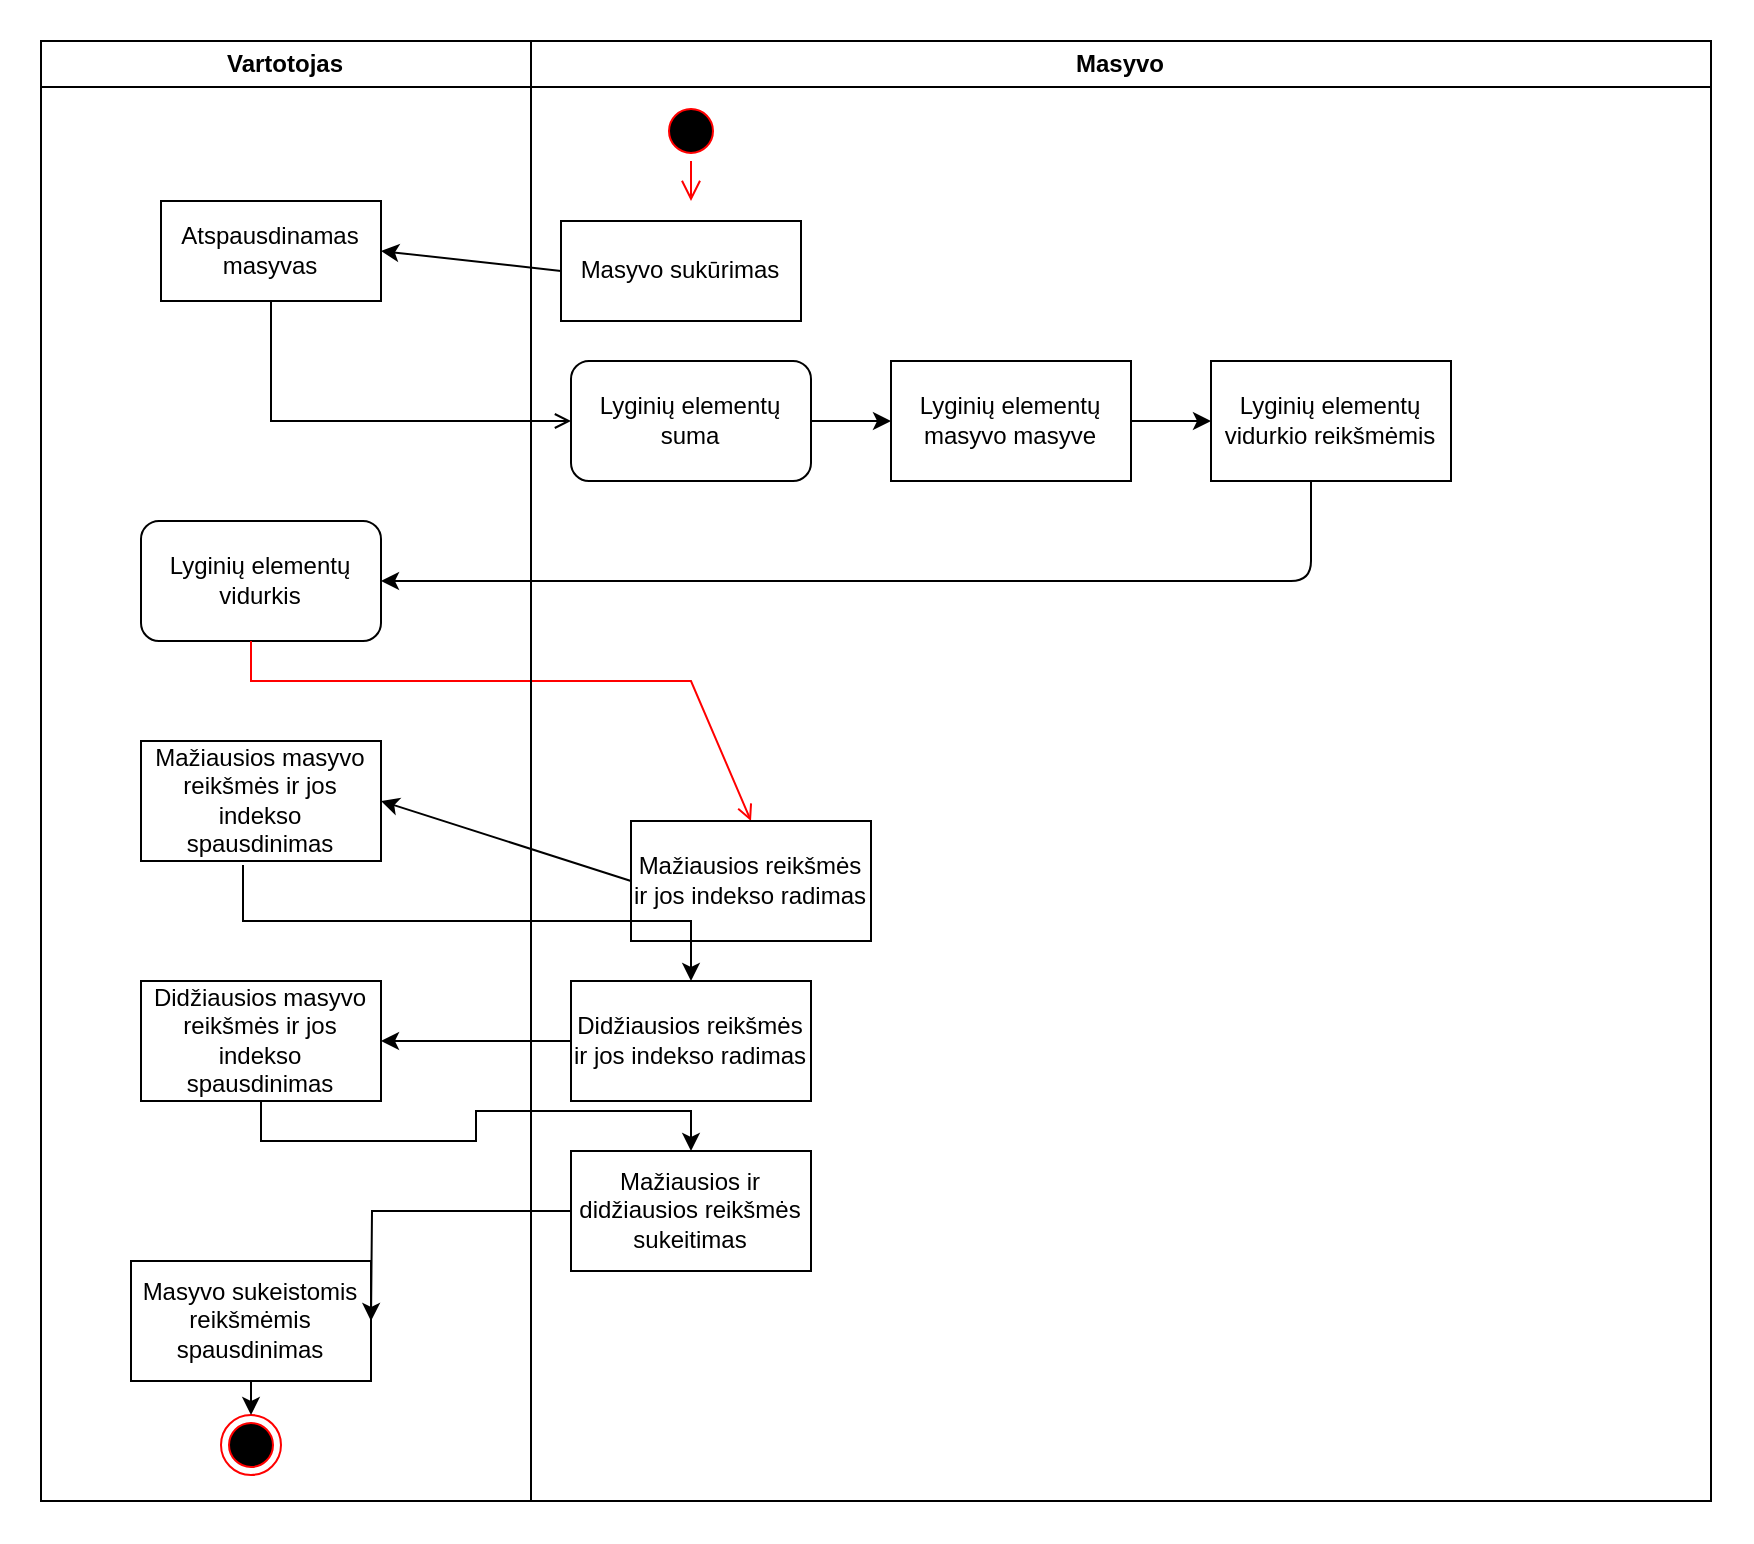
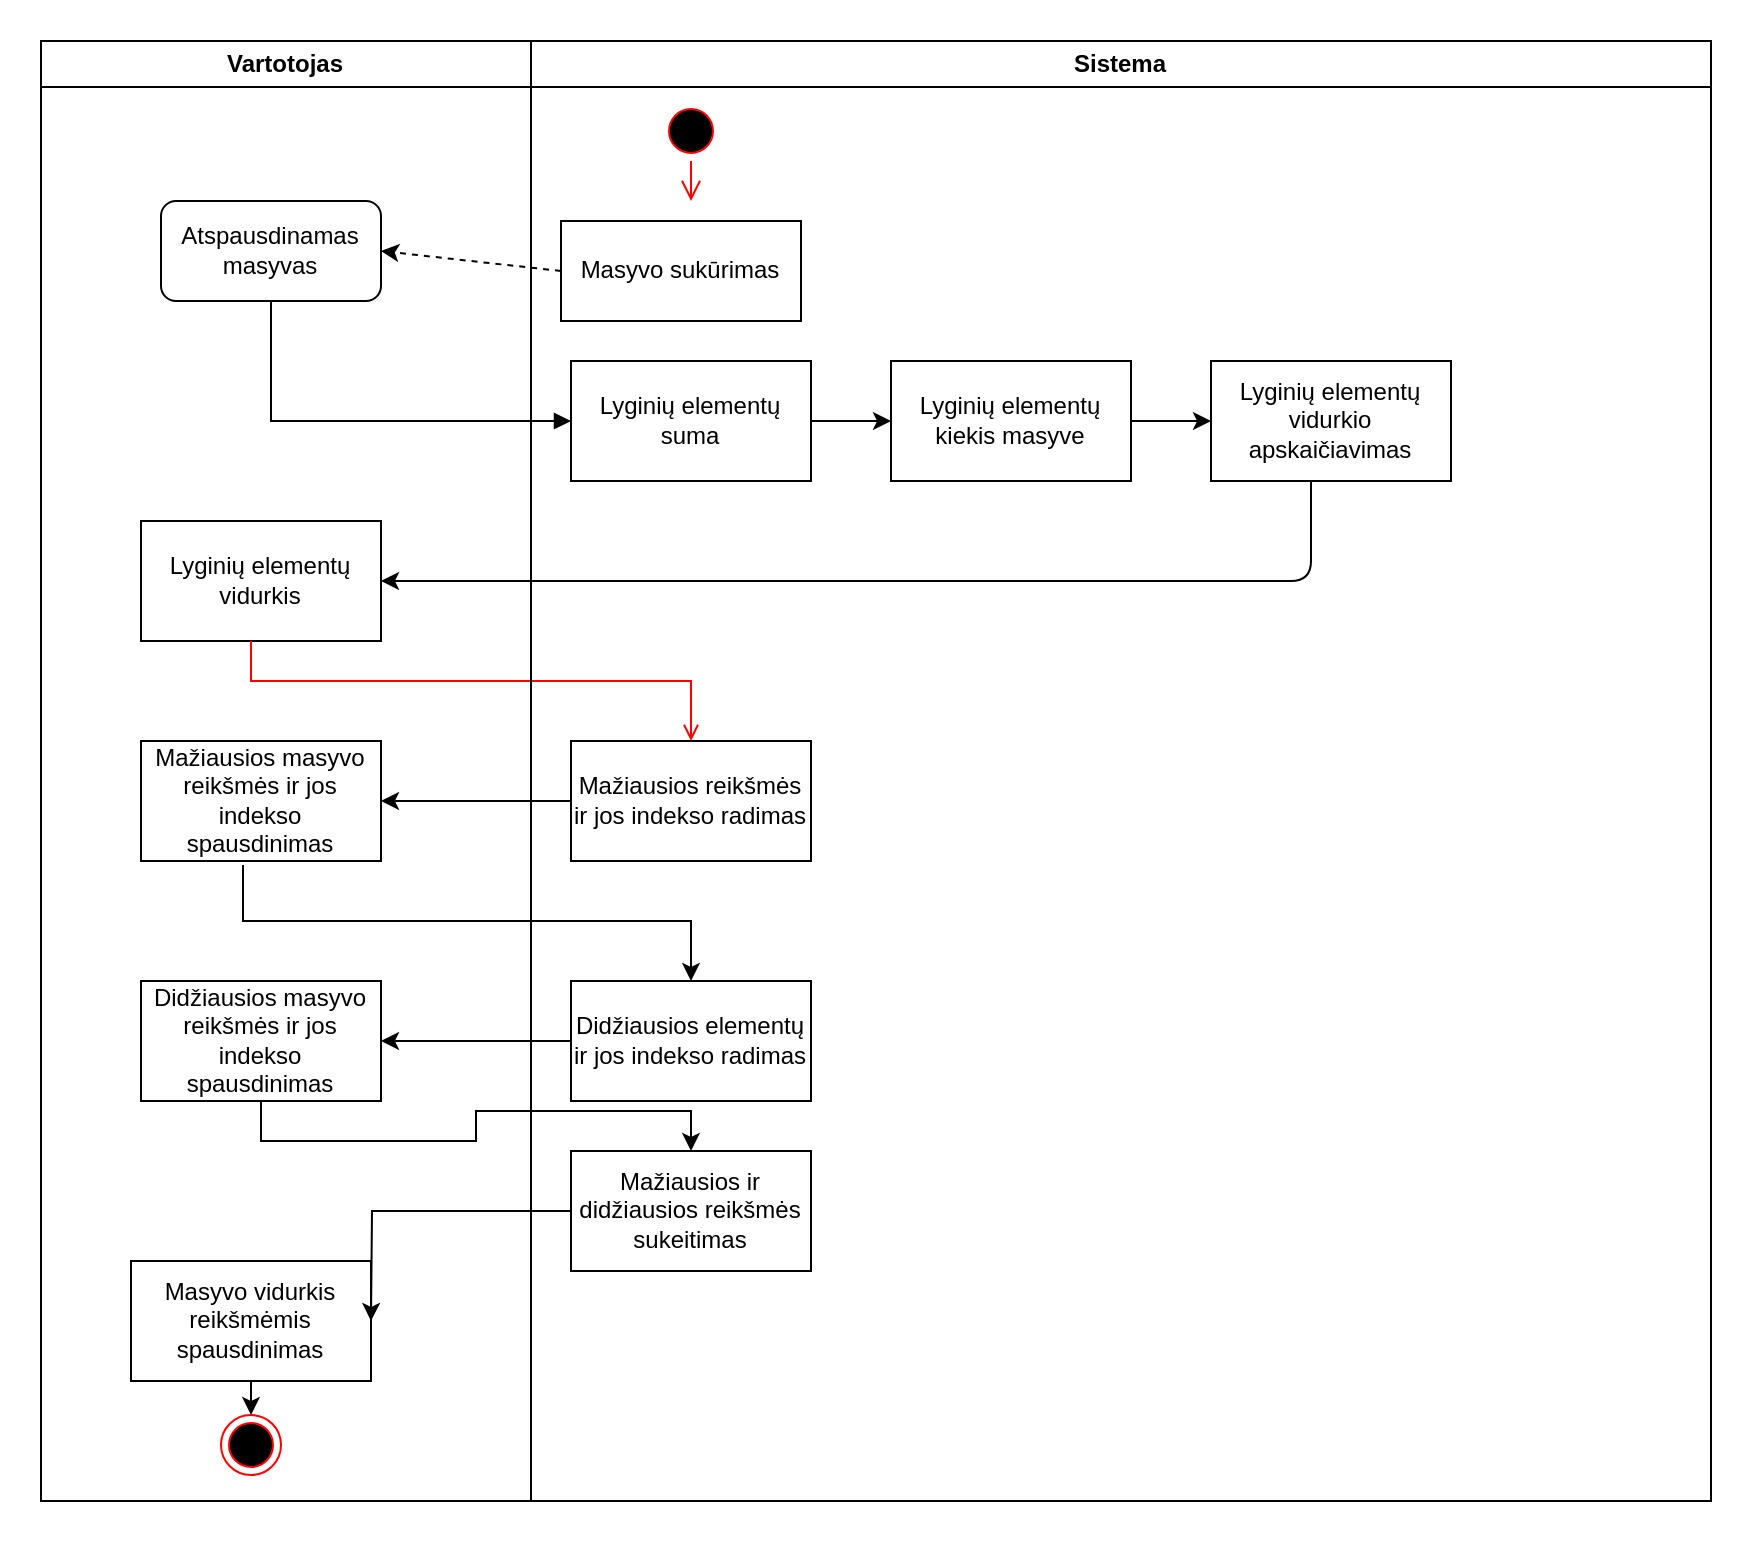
  <mxCell id="0" />
  <mxCell id="1" parent="0" />
  <mxCell id="2" value="Vartotojas" style="swimlane;whiteSpace=wrap" parent="1" vertex="1"><mxGeometry x="20" y="20" width="245" height="730" as="geometry" /></mxCell>
- <mxCell id="3" value="Atspausdinamas masyvas" style="whiteSpace=wrap;" parent="2" vertex="1"><mxGeometry x="60" y="80" width="110" height="50" as="geometry" /></mxCell>
- <mxCell id="4" value="Lyginių elementų vidurkis" style="whiteSpace=wrap;html=1;rounded=1;" parent="2" vertex="1"><mxGeometry x="50" y="240" width="120" height="60" as="geometry" /></mxCell>
+ <mxCell id="3" value="Atspausdinamas masyvas" style="whiteSpace=wrap;rounded=1;" parent="2" vertex="1"><mxGeometry x="60" y="80" width="110" height="50" as="geometry" /></mxCell>
+ <mxCell id="4" value="Lyginių elementų vidurkis" style="rounded=0;whiteSpace=wrap;html=1;" parent="2" vertex="1"><mxGeometry x="50" y="240" width="120" height="60" as="geometry" /></mxCell>
  <mxCell id="5" value="Mažiausios masyvo reikšmės ir jos indekso spausdinimas" style="rounded=0;whiteSpace=wrap;html=1;" parent="2" vertex="1"><mxGeometry x="50" y="350" width="120" height="60" as="geometry" /></mxCell>
  <mxCell id="6" value="" style="endArrow=open;strokeColor=#FF0000;endFill=1;rounded=0;entryX=0.5;entryY=0;entryDx=0;entryDy=0;" parent="2" edge="1" target="14"><mxGeometry relative="1" as="geometry"><mxPoint x="105" y="300" as="sourcePoint" /><mxPoint x="105" y="320" as="targetPoint" /><Array as="points"><mxPoint x="105" y="320" /><mxPoint x="325" y="320" /></Array></mxGeometry></mxCell>
  <mxCell id="7" value="" style="ellipse;shape=endState;fillColor=#000000;strokeColor=#ff0000" parent="2" vertex="1"><mxGeometry x="90" y="687" width="30" height="30" as="geometry" /></mxCell>
- <mxCell id="8" value="Masyvo" style="swimlane;whiteSpace=wrap" parent="1" vertex="1"><mxGeometry x="265" y="20" width="590" height="730" as="geometry" /></mxCell>
- <mxCell id="9" value="Lyginių elementų suma" style="whiteSpace=wrap;html=1;rounded=1;" parent="8" vertex="1"><mxGeometry x="20" y="160" width="120" height="60" as="geometry" /></mxCell>
- <mxCell id="10" value="Lyginių elementų masyvo masyve" style="rounded=0;whiteSpace=wrap;html=1;" parent="8" vertex="1"><mxGeometry x="180" y="160" width="120" height="60" as="geometry" /></mxCell>
- <mxCell id="11" value="Lyginių elementų vidurkio reikšmėmis" style="rounded=0;whiteSpace=wrap;html=1;" parent="8" vertex="1"><mxGeometry x="340" y="160" width="120" height="60" as="geometry" /></mxCell>
+ <mxCell id="8" value="Sistema" style="swimlane;whiteSpace=wrap" parent="1" vertex="1"><mxGeometry x="265" y="20" width="590" height="730" as="geometry" /></mxCell>
+ <mxCell id="9" value="Lyginių elementų suma" style="rounded=0;whiteSpace=wrap;html=1;" parent="8" vertex="1"><mxGeometry x="20" y="160" width="120" height="60" as="geometry" /></mxCell>
+ <mxCell id="10" value="Lyginių elementų kiekis masyve" style="rounded=0;whiteSpace=wrap;html=1;" parent="8" vertex="1"><mxGeometry x="180" y="160" width="120" height="60" as="geometry" /></mxCell>
+ <mxCell id="11" value="Lyginių elementų vidurkio apskaičiavimas" style="rounded=0;whiteSpace=wrap;html=1;" parent="8" vertex="1"><mxGeometry x="340" y="160" width="120" height="60" as="geometry" /></mxCell>
  <mxCell id="12" value="" style="endArrow=classic;html=1;entryX=0;entryY=0.5;entryDx=0;entryDy=0;exitX=1;exitY=0.5;exitDx=0;exitDy=0;" parent="8" target="10" edge="1" source="9"><mxGeometry width="50" height="50" relative="1" as="geometry"><mxPoint x="73" y="220" as="sourcePoint" /><mxPoint x="73.12" y="258" as="targetPoint" /></mxGeometry></mxCell>
  <mxCell id="13" value="" style="endArrow=classic;html=1;entryX=0;entryY=0.5;entryDx=0;entryDy=0;exitX=1;exitY=0.5;exitDx=0;exitDy=0;" parent="8" edge="1" target="11" source="10"><mxGeometry width="50" height="50" relative="1" as="geometry"><mxPoint x="209.5" y="220" as="sourcePoint" /><mxPoint x="209.62" y="258" as="targetPoint" /></mxGeometry></mxCell>
- <mxCell id="14" value="Mažiausios reikšmės ir jos indekso radimas" style="rounded=0;whiteSpace=wrap;html=1;strokeColor=#000000;strokeWidth=1;" parent="8" vertex="1"><mxGeometry x="50" y="390" width="120" height="60" as="geometry" /></mxCell>
+ <mxCell id="14" value="Mažiausios reikšmės ir jos indekso radimas" style="rounded=0;whiteSpace=wrap;html=1;strokeColor=#000000;strokeWidth=1;" parent="8" vertex="1"><mxGeometry x="20" y="350" width="120" height="60" as="geometry" /></mxCell>
  <mxCell id="15" style="edgeStyle=orthogonalEdgeStyle;rounded=0;orthogonalLoop=1;jettySize=auto;html=1;exitX=0.5;exitY=1;exitDx=0;exitDy=0;entryX=0.5;entryY=0;entryDx=0;entryDy=0;" parent="8" source="16" target="21" edge="1"><mxGeometry relative="1" as="geometry" /></mxCell>
  <mxCell id="16" value="Didžiausios masyvo reikšmės ir jos indekso spausdinimas" style="rounded=0;whiteSpace=wrap;html=1;" parent="8" vertex="1"><mxGeometry x="-195" y="470" width="120" height="60" as="geometry" /></mxCell>
- <mxCell id="17" value="Didžiausios reikšmės ir jos indekso radimas" style="rounded=0;whiteSpace=wrap;html=1;strokeColor=#000000;strokeWidth=1;" parent="8" vertex="1"><mxGeometry x="20" y="470" width="120" height="60" as="geometry" /></mxCell>
+ <mxCell id="17" value="Didžiausios elementų ir jos indekso radimas" style="rounded=0;whiteSpace=wrap;html=1;strokeColor=#000000;strokeWidth=1;" parent="8" vertex="1"><mxGeometry x="20" y="470" width="120" height="60" as="geometry" /></mxCell>
  <mxCell id="18" value="" style="endArrow=classic;html=1;exitX=0;exitY=0.5;exitDx=0;exitDy=0;entryX=1;entryY=0.5;entryDx=0;entryDy=0;" parent="8" source="17" target="16" edge="1"><mxGeometry width="50" height="50" relative="1" as="geometry"><mxPoint x="-35" y="520" as="sourcePoint" /><mxPoint x="15" y="470" as="targetPoint" /></mxGeometry></mxCell>
- <mxCell id="19" value="Masyvo sukeistomis reikšmėmis spausdinimas" style="rounded=0;whiteSpace=wrap;html=1;" parent="8" vertex="1"><mxGeometry x="-200" y="610" width="120" height="60" as="geometry" /></mxCell>
+ <mxCell id="19" value="Masyvo vidurkis reikšmėmis spausdinimas" style="rounded=0;whiteSpace=wrap;html=1;" parent="8" vertex="1"><mxGeometry x="-200" y="610" width="120" height="60" as="geometry" /></mxCell>
  <mxCell id="20" value="" style="edgeStyle=orthogonalEdgeStyle;rounded=0;orthogonalLoop=1;jettySize=auto;html=1;" parent="8" source="21" edge="1"><mxGeometry relative="1" as="geometry"><mxPoint x="-80" y="640" as="targetPoint" /></mxGeometry></mxCell>
  <mxCell id="21" value="Mažiausios ir didžiausios reikšmės sukeitimas" style="rounded=0;whiteSpace=wrap;html=1;strokeColor=#000000;strokeWidth=1;" parent="8" vertex="1"><mxGeometry x="20" y="555" width="120" height="60" as="geometry" /></mxCell>
  <mxCell id="22" value="Masyvo sukūrimas" style="rounded=0;whiteSpace=wrap;html=1;" vertex="1" parent="8"><mxGeometry x="15" y="90" width="120" height="50" as="geometry" /></mxCell>
  <mxCell id="23" value="" style="ellipse;shape=startState;fillColor=#000000;strokeColor=#ff0000;" parent="8" vertex="1"><mxGeometry x="65" y="30" width="30" height="30" as="geometry" /></mxCell>
  <mxCell id="24" value="" style="edgeStyle=elbowEdgeStyle;elbow=horizontal;verticalAlign=bottom;endArrow=open;endSize=8;strokeColor=#FF0000;endFill=1;rounded=0;exitX=0.5;exitY=1;exitDx=0;exitDy=0;" parent="8" source="23" edge="1"><mxGeometry x="-145" y="40" as="geometry"><mxPoint x="80" y="80" as="targetPoint" /><Array as="points"><mxPoint x="80" y="70" /></Array></mxGeometry></mxCell>
  <mxCell id="25" value="" style="endArrow=classic;html=1;entryX=1;entryY=0.5;entryDx=0;entryDy=0;" parent="1" target="4" edge="1"><mxGeometry width="50" height="50" relative="1" as="geometry"><mxPoint x="655" y="240" as="sourcePoint" /><mxPoint x="520" y="320" as="targetPoint" /><Array as="points"><mxPoint x="655" y="290" /><mxPoint x="505" y="290" /></Array></mxGeometry></mxCell>
  <mxCell id="26" value="" style="endArrow=classic;html=1;exitX=0;exitY=0.5;exitDx=0;exitDy=0;entryX=1;entryY=0.5;entryDx=0;entryDy=0;" parent="1" source="14" target="5" edge="1"><mxGeometry width="50" height="50" relative="1" as="geometry"><mxPoint x="230" y="508" as="sourcePoint" /><mxPoint x="280" y="458" as="targetPoint" /></mxGeometry></mxCell>
  <mxCell id="27" value="" style="edgeStyle=orthogonalEdgeStyle;rounded=0;orthogonalLoop=1;jettySize=auto;html=1;entryX=0.5;entryY=0;entryDx=0;entryDy=0;exitX=0.425;exitY=1.033;exitDx=0;exitDy=0;exitPerimeter=0;" parent="1" source="5" target="17" edge="1"><mxGeometry relative="1" as="geometry"><mxPoint x="165" y="470" as="targetPoint" /><Array as="points"><mxPoint x="121" y="460" /><mxPoint x="345" y="460" /></Array></mxGeometry></mxCell>
  <mxCell id="28" style="edgeStyle=orthogonalEdgeStyle;rounded=0;orthogonalLoop=1;jettySize=auto;html=1;exitX=0.5;exitY=1;exitDx=0;exitDy=0;entryX=0.5;entryY=0;entryDx=0;entryDy=0;" parent="1" source="19" target="7" edge="1"><mxGeometry relative="1" as="geometry" /></mxCell>
- <mxCell id="29" value="" style="endArrow=classic;html=1;exitX=0;exitY=0.5;exitDx=0;exitDy=0;entryX=1;entryY=0.5;entryDx=0;entryDy=0;" edge="1" parent="1" source="22" target="3"><mxGeometry width="50" height="50" relative="1" as="geometry"><mxPoint x="215" y="140" as="sourcePoint" /><mxPoint x="265" y="90" as="targetPoint" /></mxGeometry></mxCell>
- <mxCell id="30" value="" style="endArrow=open;strokeColor=#000000;endFill=1;rounded=0;entryX=0;entryY=0.5;entryDx=0;entryDy=0;" parent="1" source="3" edge="1" target="9"><mxGeometry relative="1" as="geometry"><mxPoint x="135" y="282" as="targetPoint" /><Array as="points"><mxPoint x="135" y="210" /></Array></mxGeometry></mxCell>
+ <mxCell id="29" value="" style="endArrow=classic;html=1;exitX=0;exitY=0.5;exitDx=0;exitDy=0;entryX=1;entryY=0.5;entryDx=0;entryDy=0;dashed=1;" edge="1" parent="1" source="22" target="3"><mxGeometry width="50" height="50" relative="1" as="geometry"><mxPoint x="215" y="140" as="sourcePoint" /><mxPoint x="265" y="90" as="targetPoint" /></mxGeometry></mxCell>
+ <mxCell id="30" value="" style="endArrow=block;strokeColor=#000000;endFill=1;rounded=0;entryX=0;entryY=0.5;entryDx=0;entryDy=0;" parent="1" source="3" edge="1" target="9"><mxGeometry relative="1" as="geometry"><mxPoint x="135" y="282" as="targetPoint" /><Array as="points"><mxPoint x="135" y="210" /></Array></mxGeometry></mxCell>
